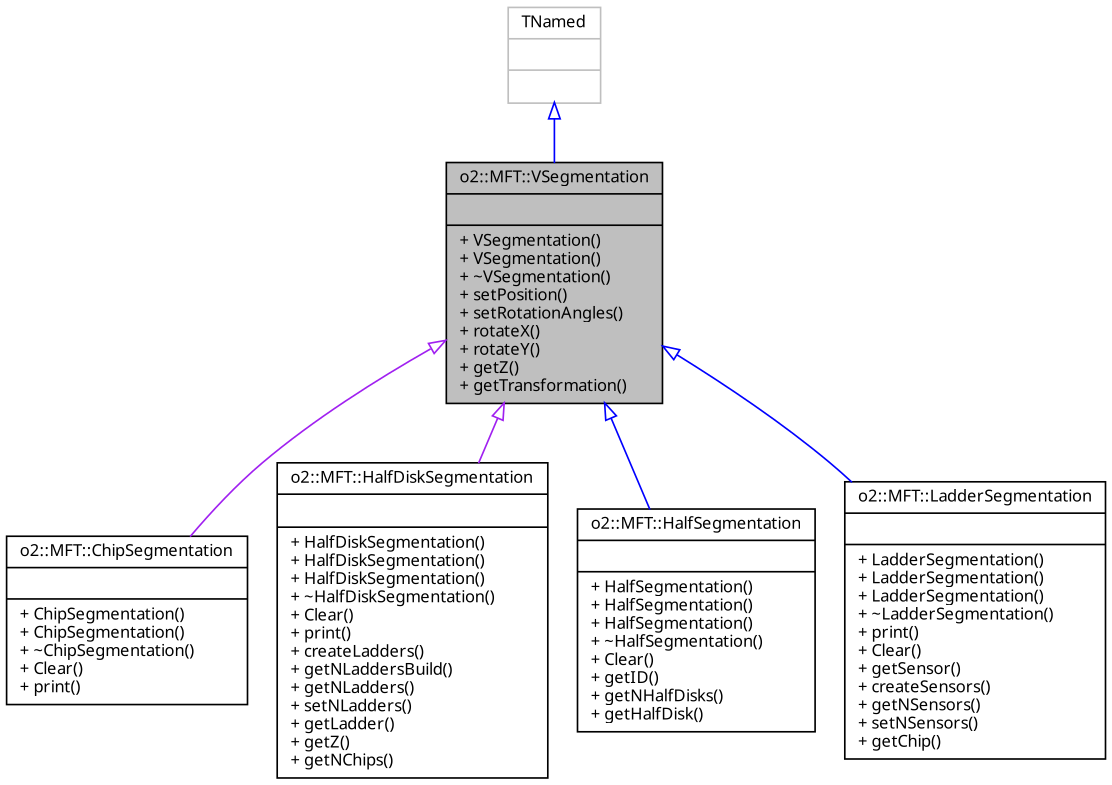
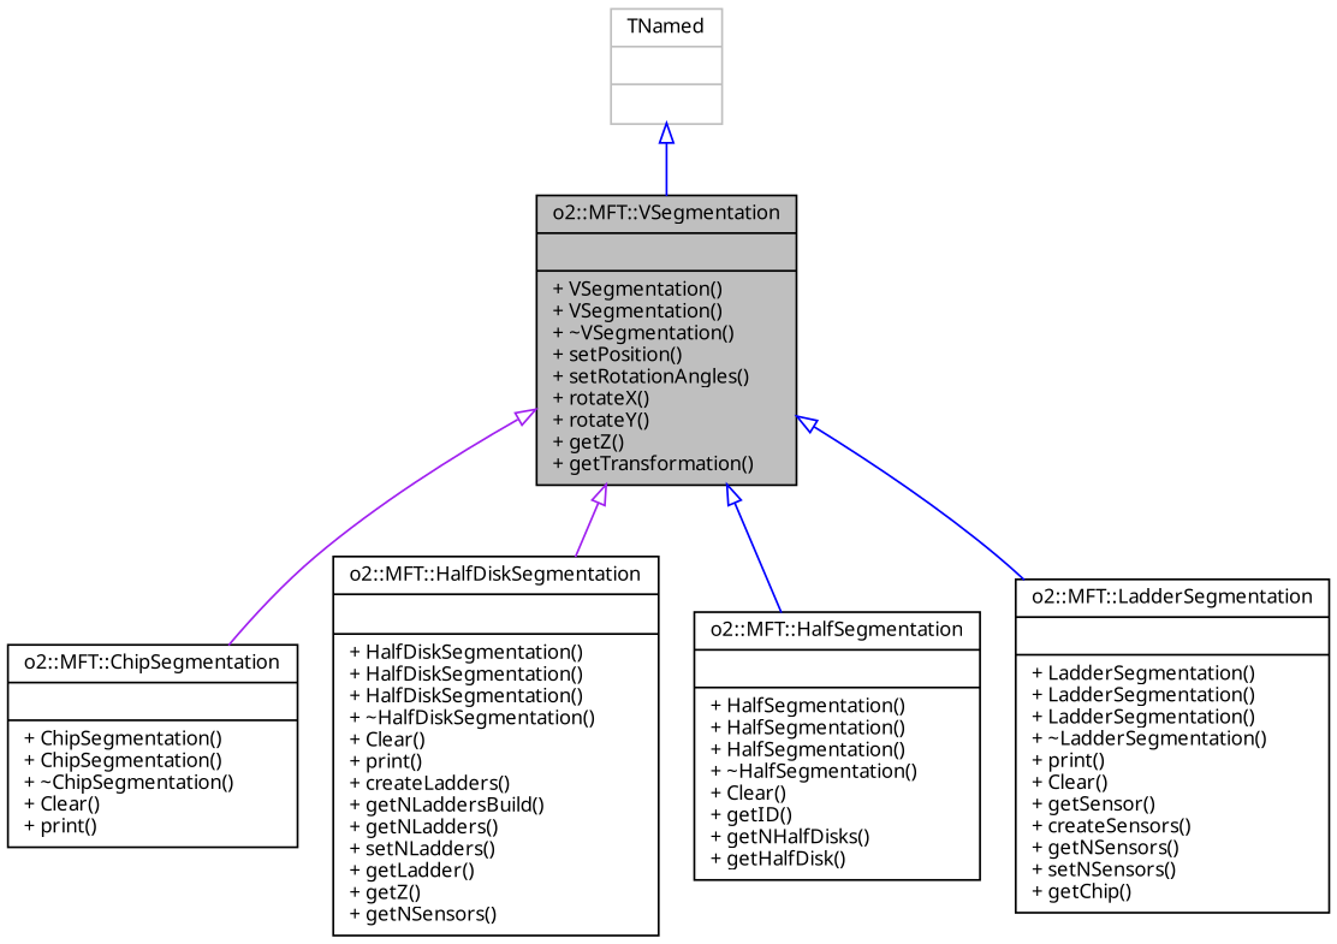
  digraph {
    fontname="Noto Sans"
    node [color=black fontname="Noto Sans" fontsize=10 shape=record]
    edge [arrowtail=onormal color=blue dir=back fontname="Noto Sans" fontsize=10 labelfontname=Helvetica labelfontsize=10 style=solid]
    n1 [fillcolor=grey75 fontcolor=black height=0.2 label="{o2::MFT::VSegmentation\n||+ VSegmentation()\l+ VSegmentation()\l+ ~VSegmentation()\l+ setPosition()\l+ setRotationAngles()\l+ rotateX()\l+ rotateY()\l+ getZ()\l+ getTransformation()\l}" style=filled width=0.4]
    n2 [height=0.2 label="{o2::MFT::ChipSegmentation\n||+ ChipSegmentation()\l+ ChipSegmentation()\l+ ~ChipSegmentation()\l+ Clear()\l+ print()\l}" width=0.4]
-   n3 [height=0.2 label="{o2::MFT::HalfDiskSegmentation\n||+ HalfDiskSegmentation()\l+ HalfDiskSegmentation()\l+ HalfDiskSegmentation()\l+ ~HalfDiskSegmentation()\l+ Clear()\l+ print()\l+ createLadders()\l+ getNLaddersBuild()\l+ getNLadders()\l+ setNLadders()\l+ getLadder()\l+ getZ()\l+ getNChips()\l}" width=0.4]
+   n3 [height=0.2 label="{o2::MFT::HalfDiskSegmentation\n||+ HalfDiskSegmentation()\l+ HalfDiskSegmentation()\l+ HalfDiskSegmentation()\l+ ~HalfDiskSegmentation()\l+ Clear()\l+ print()\l+ createLadders()\l+ getNLaddersBuild()\l+ getNLadders()\l+ setNLadders()\l+ getLadder()\l+ getZ()\l+ getNSensors()\l}" width=0.4]
    n4 [height=0.2 label="{o2::MFT::HalfSegmentation\n||+ HalfSegmentation()\l+ HalfSegmentation()\l+ HalfSegmentation()\l+ ~HalfSegmentation()\l+ Clear()\l+ getID()\l+ getNHalfDisks()\l+ getHalfDisk()\l}" width=0.4]
    n5 [height=0.2 label="{o2::MFT::LadderSegmentation\n||+ LadderSegmentation()\l+ LadderSegmentation()\l+ LadderSegmentation()\l+ ~LadderSegmentation()\l+ print()\l+ Clear()\l+ getSensor()\l+ createSensors()\l+ getNSensors()\l+ setNSensors()\l+ getChip()\l}" width=0.4]
    n6 [color=grey75 height=0.2 label="{TNamed\n||}" width=0.4]
    n1 -> n2 [color=purple]
    n1 -> n3 [color=purple]
    n1 -> n4
    n1 -> n5
    n6 -> n1
  }
